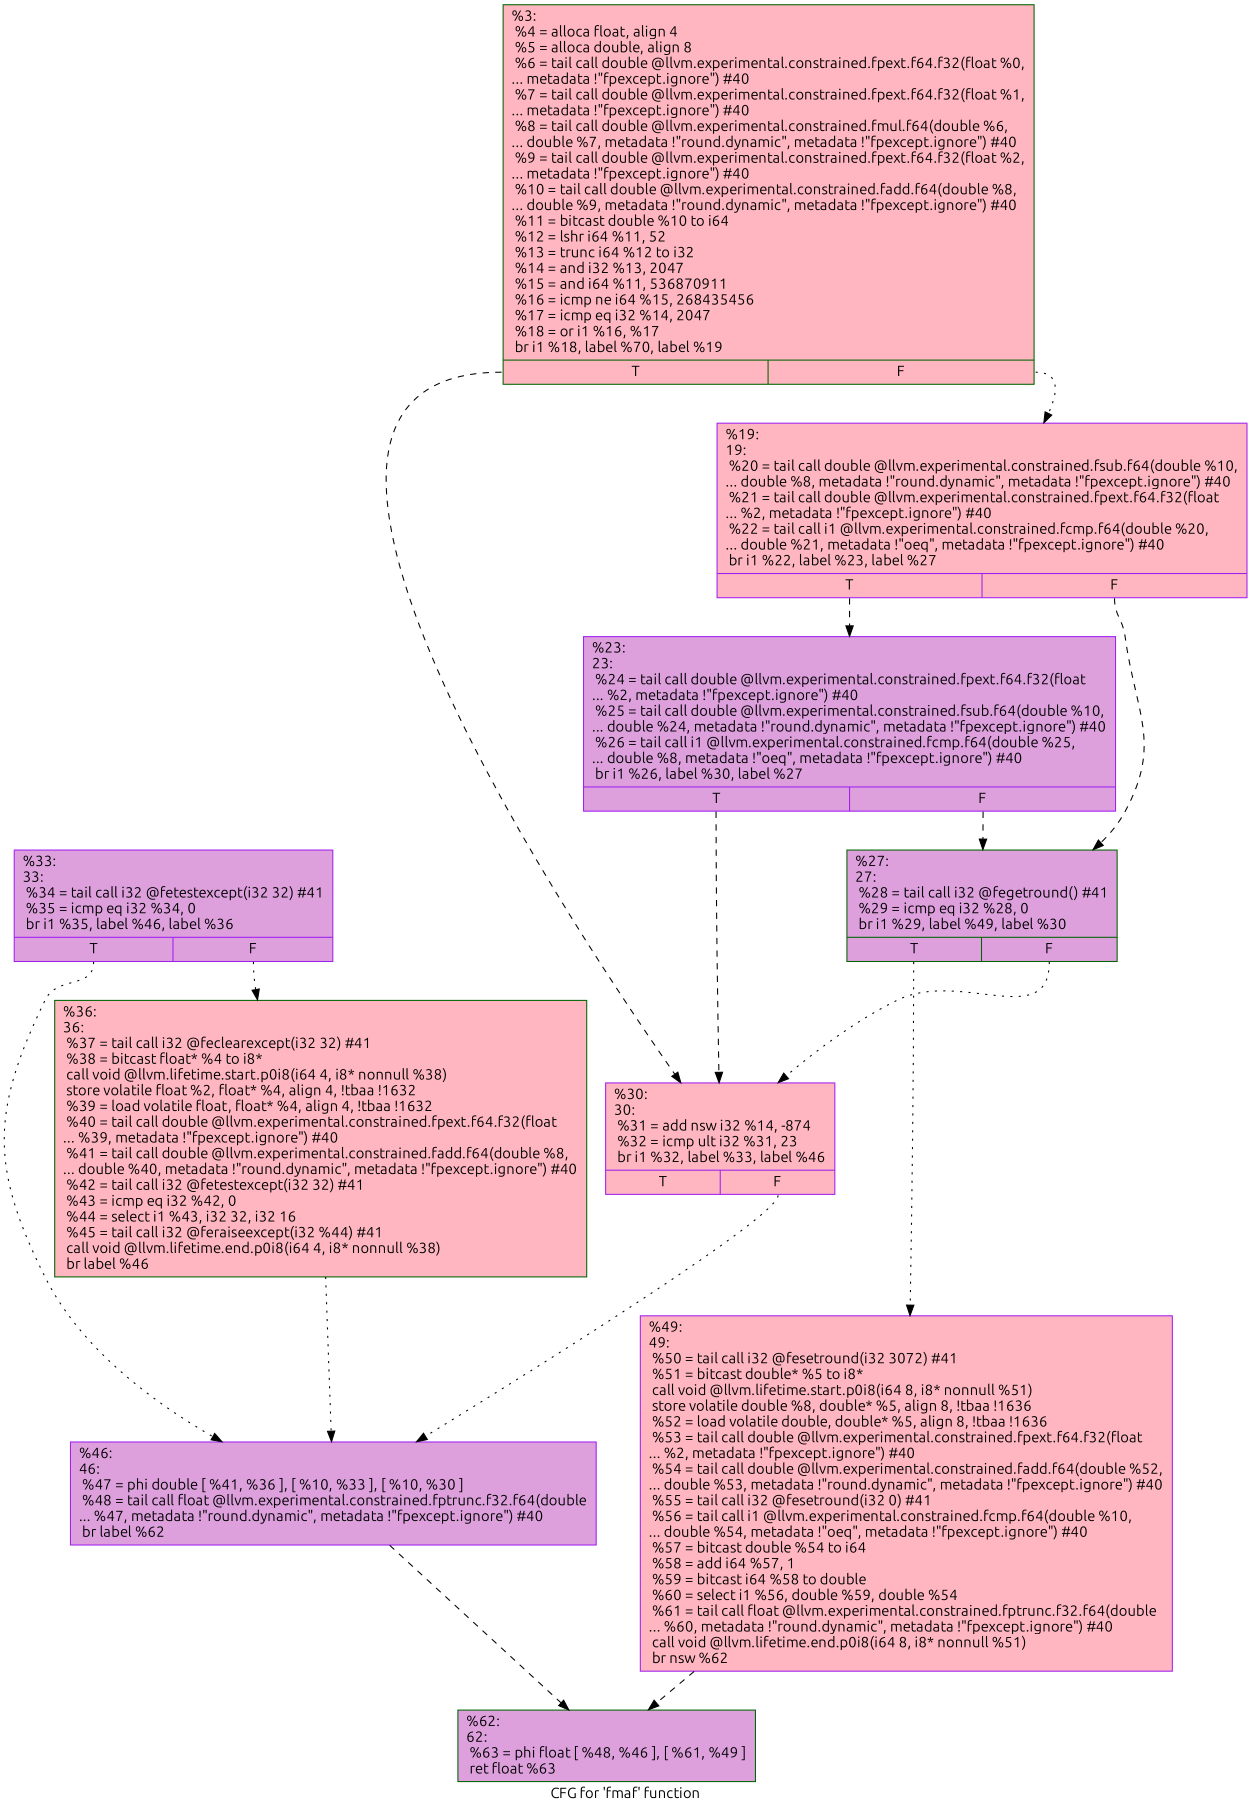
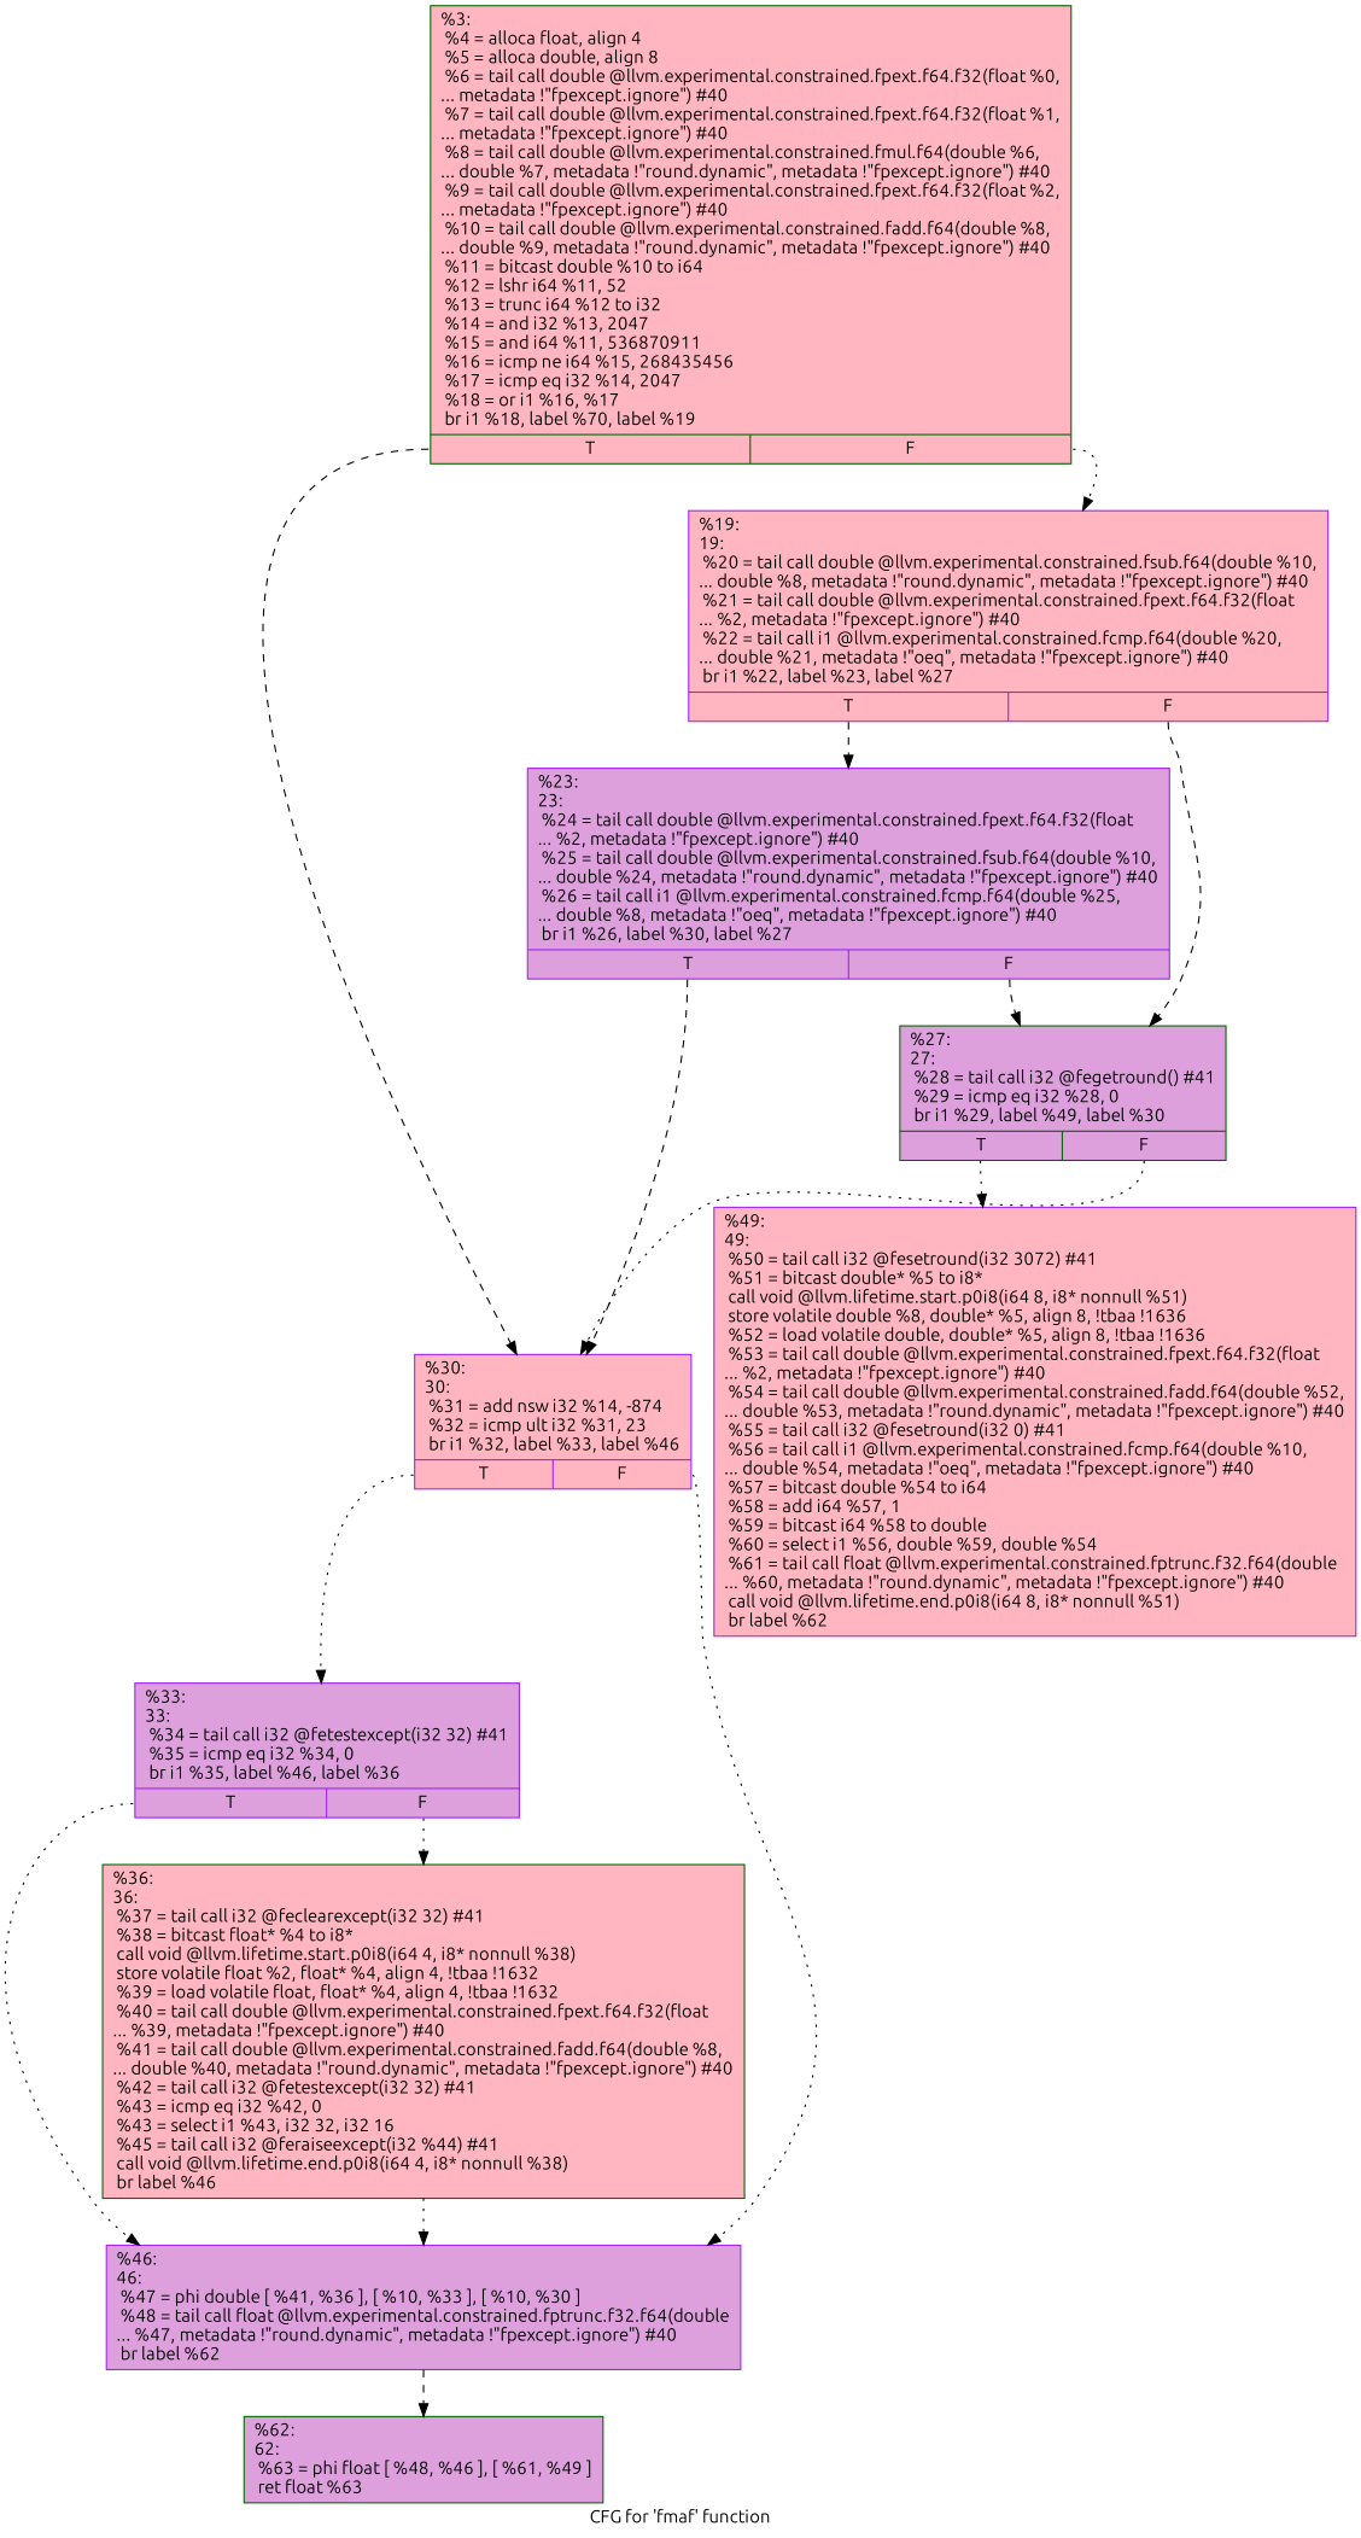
  digraph {
    fontname=Ubuntu
    label="CFG for 'fmaf' function"
    node [color=purple fillcolor=lightpink fontname=Ubuntu shape=record style=filled]
    edge [fontname=Ubuntu style=dotted tailport=s0]
    n1 [color=darkgreen label="{%3:\l  %4 = alloca float, align 4\l  %5 = alloca double, align 8\l  %6 = tail call double @llvm.experimental.constrained.fpext.f64.f32(float %0,\l... metadata !\"fpexcept.ignore\") #40\l  %7 = tail call double @llvm.experimental.constrained.fpext.f64.f32(float %1,\l... metadata !\"fpexcept.ignore\") #40\l  %8 = tail call double @llvm.experimental.constrained.fmul.f64(double %6,\l... double %7, metadata !\"round.dynamic\", metadata !\"fpexcept.ignore\") #40\l  %9 = tail call double @llvm.experimental.constrained.fpext.f64.f32(float %2,\l... metadata !\"fpexcept.ignore\") #40\l  %10 = tail call double @llvm.experimental.constrained.fadd.f64(double %8,\l... double %9, metadata !\"round.dynamic\", metadata !\"fpexcept.ignore\") #40\l  %11 = bitcast double %10 to i64\l  %12 = lshr i64 %11, 52\l  %13 = trunc i64 %12 to i32\l  %14 = and i32 %13, 2047\l  %15 = and i64 %11, 536870911\l  %16 = icmp ne i64 %15, 268435456\l  %17 = icmp eq i32 %14, 2047\l  %18 = or i1 %16, %17\l  br i1 %18, label %70, label %19\l|{<s0>T|<s1>F}}"]
    n2 [label="{%30:\l30:                                               \l  %31 = add nsw i32 %14, -874\l  %32 = icmp ult i32 %31, 23\l  br i1 %32, label %33, label %46\l|{<s0>T|<s1>F}}"]
    n3 [label="{%19:\l19:                                               \l  %20 = tail call double @llvm.experimental.constrained.fsub.f64(double %10,\l... double %8, metadata !\"round.dynamic\", metadata !\"fpexcept.ignore\") #40\l  %21 = tail call double @llvm.experimental.constrained.fpext.f64.f32(float\l... %2, metadata !\"fpexcept.ignore\") #40\l  %22 = tail call i1 @llvm.experimental.constrained.fcmp.f64(double %20,\l... double %21, metadata !\"oeq\", metadata !\"fpexcept.ignore\") #40\l  br i1 %22, label %23, label %27\l|{<s0>T|<s1>F}}"]
    n4 [fillcolor=plum label="{%33:\l33:                                               \l  %34 = tail call i32 @fetestexcept(i32 32) #41\l  %35 = icmp eq i32 %34, 0\l  br i1 %35, label %46, label %36\l|{<s0>T|<s1>F}}"]
    n5 [fillcolor=plum label="{%46:\l46:                                               \l  %47 = phi double [ %41, %36 ], [ %10, %33 ], [ %10, %30 ]\l  %48 = tail call float @llvm.experimental.constrained.fptrunc.f32.f64(double\l... %47, metadata !\"round.dynamic\", metadata !\"fpexcept.ignore\") #40\l  br label %62\l}"]
    n6 [fillcolor=plum label="{%23:\l23:                                               \l  %24 = tail call double @llvm.experimental.constrained.fpext.f64.f32(float\l... %2, metadata !\"fpexcept.ignore\") #40\l  %25 = tail call double @llvm.experimental.constrained.fsub.f64(double %10,\l... double %24, metadata !\"round.dynamic\", metadata !\"fpexcept.ignore\") #40\l  %26 = tail call i1 @llvm.experimental.constrained.fcmp.f64(double %25,\l... double %8, metadata !\"oeq\", metadata !\"fpexcept.ignore\") #40\l  br i1 %26, label %30, label %27\l|{<s0>T|<s1>F}}"]
    n7 [color=darkgreen fillcolor=plum label="{%27:\l27:                                               \l  %28 = tail call i32 @fegetround() #41\l  %29 = icmp eq i32 %28, 0\l  br i1 %29, label %49, label %30\l|{<s0>T|<s1>F}}"]
-   n8 [color=darkgreen label="{%36:\l36:                                               \l  %37 = tail call i32 @feclearexcept(i32 32) #41\l  %38 = bitcast float* %4 to i8*\l  call void @llvm.lifetime.start.p0i8(i64 4, i8* nonnull %38)\l  store volatile float %2, float* %4, align 4, !tbaa !1632\l  %39 = load volatile float, float* %4, align 4, !tbaa !1632\l  %40 = tail call double @llvm.experimental.constrained.fpext.f64.f32(float\l... %39, metadata !\"fpexcept.ignore\") #40\l  %41 = tail call double @llvm.experimental.constrained.fadd.f64(double %8,\l... double %40, metadata !\"round.dynamic\", metadata !\"fpexcept.ignore\") #40\l  %42 = tail call i32 @fetestexcept(i32 32) #41\l  %43 = icmp eq i32 %42, 0\l  %44 = select i1 %43, i32 32, i32 16\l  %45 = tail call i32 @feraiseexcept(i32 %44) #41\l  call void @llvm.lifetime.end.p0i8(i64 4, i8* nonnull %38)\l  br label %46\l}"]
+   n8 [color=darkgreen label="{%36:\l36:                                               \l  %37 = tail call i32 @feclearexcept(i32 32) #41\l  %38 = bitcast float* %4 to i8*\l  call void @llvm.lifetime.start.p0i8(i64 4, i8* nonnull %38)\l  store volatile float %2, float* %4, align 4, !tbaa !1632\l  %39 = load volatile float, float* %4, align 4, !tbaa !1632\l  %40 = tail call double @llvm.experimental.constrained.fpext.f64.f32(float\l... %39, metadata !\"fpexcept.ignore\") #40\l  %41 = tail call double @llvm.experimental.constrained.fadd.f64(double %8,\l... double %40, metadata !\"round.dynamic\", metadata !\"fpexcept.ignore\") #40\l  %42 = tail call i32 @fetestexcept(i32 32) #41\l  %43 = icmp eq i32 %42, 0\l  %43 = select i1 %43, i32 32, i32 16\l  %45 = tail call i32 @feraiseexcept(i32 %44) #41\l  call void @llvm.lifetime.end.p0i8(i64 4, i8* nonnull %38)\l  br label %46\l}"]
    n9 [color=darkgreen fillcolor=plum label="{%62:\l62:                                               \l  %63 = phi float [ %48, %46 ], [ %61, %49 ]\l  ret float %63\l}"]
-   n10 [label="{%49:\l49:                                               \l  %50 = tail call i32 @fesetround(i32 3072) #41\l  %51 = bitcast double* %5 to i8*\l  call void @llvm.lifetime.start.p0i8(i64 8, i8* nonnull %51)\l  store volatile double %8, double* %5, align 8, !tbaa !1636\l  %52 = load volatile double, double* %5, align 8, !tbaa !1636\l  %53 = tail call double @llvm.experimental.constrained.fpext.f64.f32(float\l... %2, metadata !\"fpexcept.ignore\") #40\l  %54 = tail call double @llvm.experimental.constrained.fadd.f64(double %52,\l... double %53, metadata !\"round.dynamic\", metadata !\"fpexcept.ignore\") #40\l  %55 = tail call i32 @fesetround(i32 0) #41\l  %56 = tail call i1 @llvm.experimental.constrained.fcmp.f64(double %10,\l... double %54, metadata !\"oeq\", metadata !\"fpexcept.ignore\") #40\l  %57 = bitcast double %54 to i64\l  %58 = add i64 %57, 1\l  %59 = bitcast i64 %58 to double\l  %60 = select i1 %56, double %59, double %54\l  %61 = tail call float @llvm.experimental.constrained.fptrunc.f32.f64(double\l... %60, metadata !\"round.dynamic\", metadata !\"fpexcept.ignore\") #40\l  call void @llvm.lifetime.end.p0i8(i64 8, i8* nonnull %51)\l  br nsw %62\l}"]
+   n10 [label="{%49:\l49:                                               \l  %50 = tail call i32 @fesetround(i32 3072) #41\l  %51 = bitcast double* %5 to i8*\l  call void @llvm.lifetime.start.p0i8(i64 8, i8* nonnull %51)\l  store volatile double %8, double* %5, align 8, !tbaa !1636\l  %52 = load volatile double, double* %5, align 8, !tbaa !1636\l  %53 = tail call double @llvm.experimental.constrained.fpext.f64.f32(float\l... %2, metadata !\"fpexcept.ignore\") #40\l  %54 = tail call double @llvm.experimental.constrained.fadd.f64(double %52,\l... double %53, metadata !\"round.dynamic\", metadata !\"fpexcept.ignore\") #40\l  %55 = tail call i32 @fesetround(i32 0) #41\l  %56 = tail call i1 @llvm.experimental.constrained.fcmp.f64(double %10,\l... double %54, metadata !\"oeq\", metadata !\"fpexcept.ignore\") #40\l  %57 = bitcast double %54 to i64\l  %58 = add i64 %57, 1\l  %59 = bitcast i64 %58 to double\l  %60 = select i1 %56, double %59, double %54\l  %61 = tail call float @llvm.experimental.constrained.fptrunc.f32.f64(double\l... %60, metadata !\"round.dynamic\", metadata !\"fpexcept.ignore\") #40\l  call void @llvm.lifetime.end.p0i8(i64 8, i8* nonnull %51)\l  br label %62\l}"]
    n1 -> n2 [style=dashed]
    n1 -> n3 [tailport=s1]
+   n2 -> n4
    n2 -> n5 [tailport=s1]
    n3 -> n6 [style=dashed]
    n3 -> n7 [style=dashed tailport=s1]
    n4 -> n5
    n4 -> n8 [tailport=s1]
    n5 -> n9 [style=dashed]
    n6 -> n2 [style=dashed]
    n6 -> n7 [style=dashed tailport=s1]
    n7 -> n2 [tailport=s1]
    n7 -> n10
    n8 -> n5
-   n10 -> n9 [style=dashed]
  }
